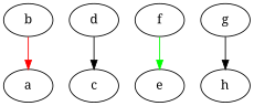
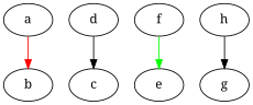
  digraph {
    fontname="Noto Serif"
    node [fontname="Noto Serif"]
    edge [fontname="Noto Serif"]
    a
    b
    d
    c
    f
    e
    g
    h
-   b -> a [color=red]
+   a -> b [color=red]
    d -> c
    f -> e [color=green]
-   g -> h
+   h -> g
  }
